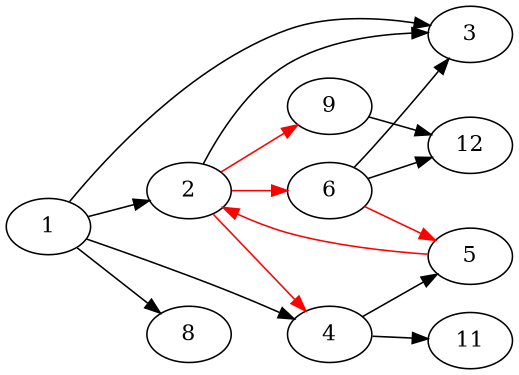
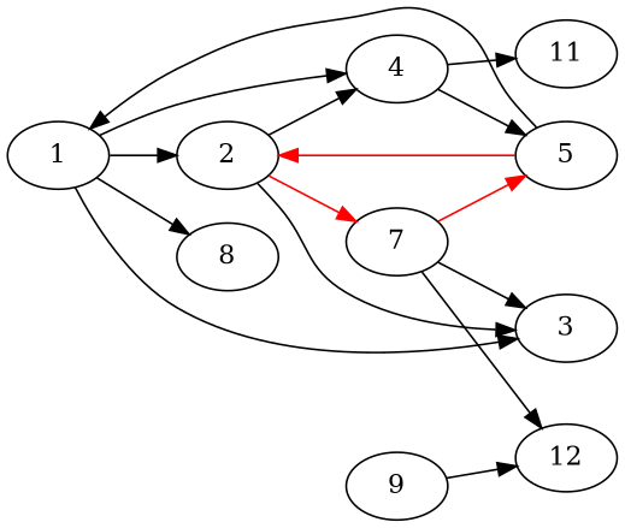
  strict digraph {
    rankdir=LR
    1
    2
    3
    4
    8
-   6
+   6 [label=7]
    9
    11
    5
    n10 [label=12]
    1 -> 2
    1 -> 3
    1 -> 4
    1 -> 8
    2 -> 3
-   2 -> 4 [color=red]
+   2 -> 4
    2 -> 6 [color=red]
-   2 -> 9 [color=red]
    4 -> 11
    4 -> 5
    6 -> 3
    6 -> 5 [color=red]
    6 -> n10
    9 -> n10
+   5 -> 1
    5 -> 2 [color=red]
  }
